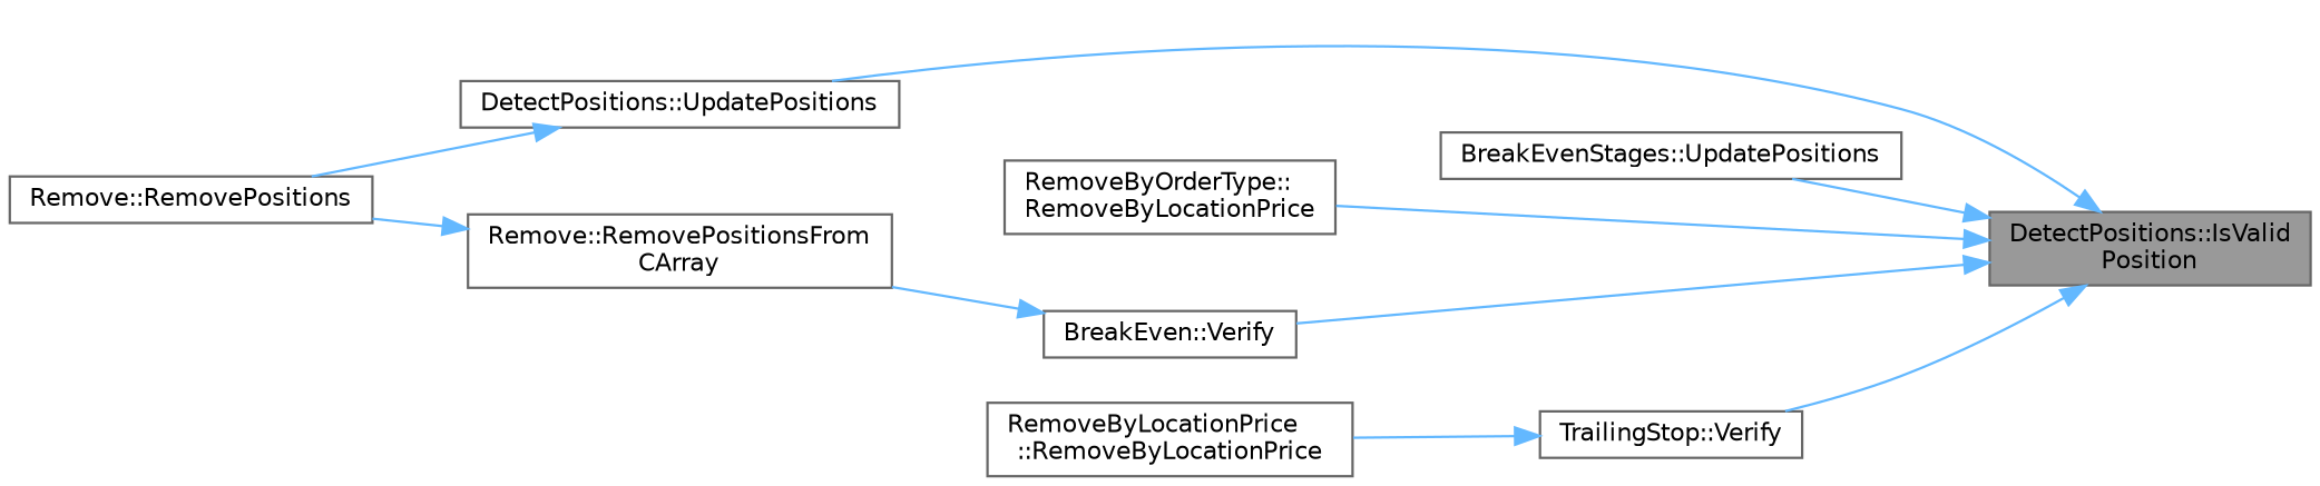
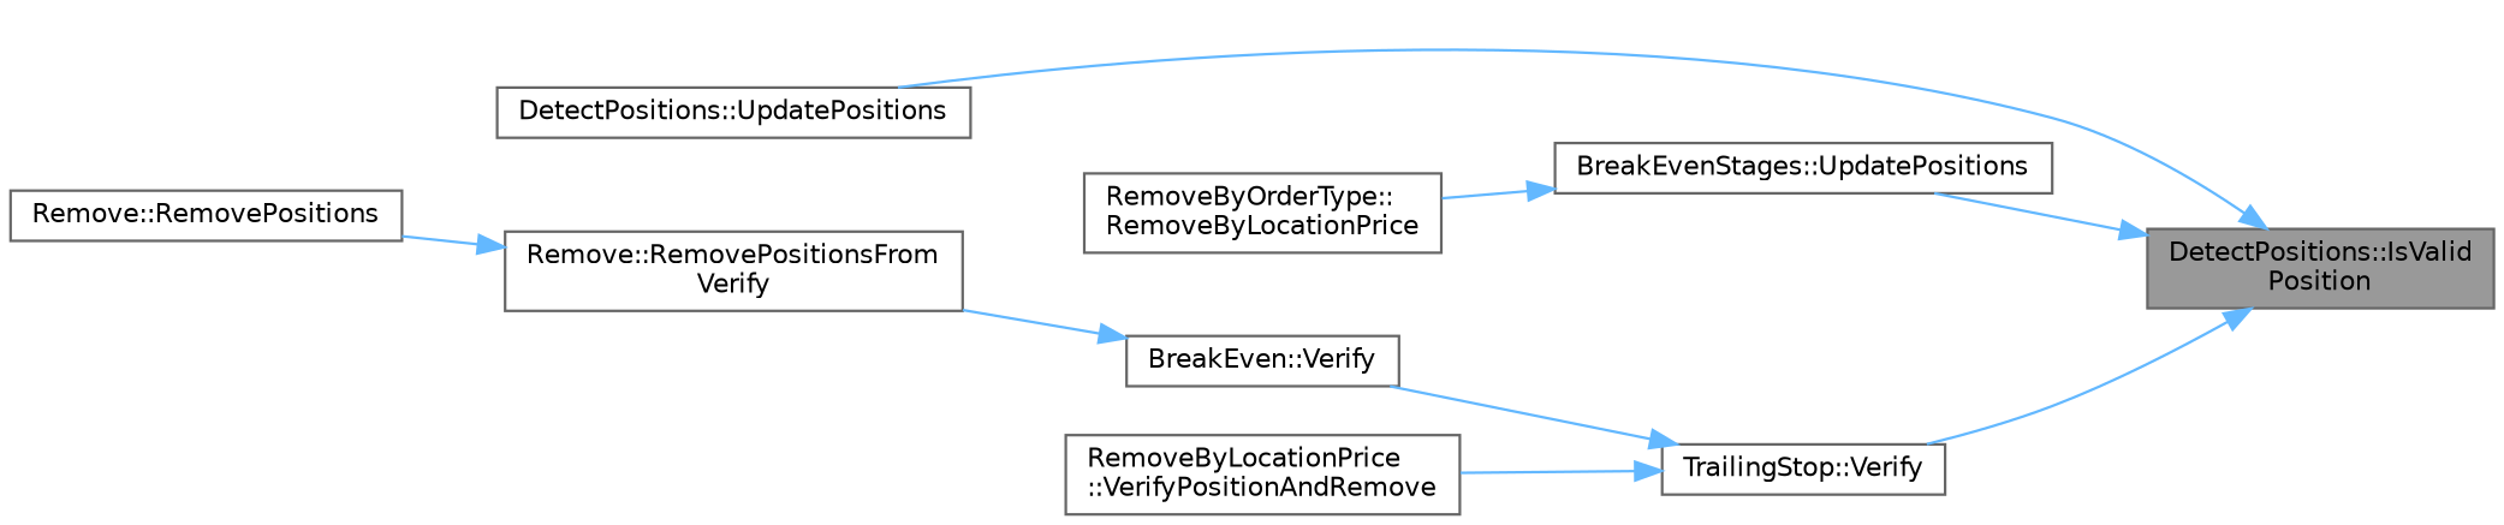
  digraph {
    rankdir=RL
    node [color=grey40 fillcolor=white fontname=Helvetica fontsize=10 shape=box style=filled]
    edge [color=steelblue1 dir=back fontname=Helvetica fontsize=10 labelfontname=Helvetica labelfontsize=10 style=solid]
    n1 [color=gray40 fillcolor=grey60 fontcolor=black height=0.2 label="DetectPositions::IsValid\lPosition" width=0.4]
    n2 [height=0.2 label="DetectPositions::UpdatePositions" width=0.4]
    n3 [height=0.2 label="BreakEvenStages::UpdatePositions" width=0.4]
    n4 [height=0.2 label="BreakEven::Verify" width=0.4]
    n5 [height=0.2 label="TrailingStop::Verify" width=0.4]
    n6 [height=0.2 label="RemoveByOrderType::\lRemoveByLocationPrice" width=0.4]
-   n7 [height=0.2 label="Remove::RemovePositionsFrom\lCArray" width=0.4]
+   n7 [height=0.2 label="Remove::RemovePositionsFrom\lVerify" width=0.4]
    n8 [height=0.2 label="Remove::RemovePositions" width=0.4]
-   n9 [height=0.2 label="RemoveByLocationPrice\l::RemoveByLocationPrice" width=0.4]
+   n9 [height=0.2 label="RemoveByLocationPrice\l::VerifyPositionAndRemove" width=0.4]
    n1 -> n2
    n1 -> n3
-   n1 -> n4
+   n5 -> n4
    n1 -> n5
-   n1 -> n6
-   n2 -> n8
+   n3 -> n6
    n4 -> n7
    n5 -> n9
    n7 -> n8
  }
